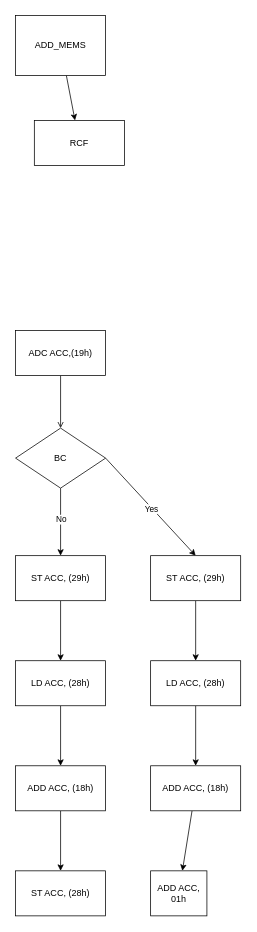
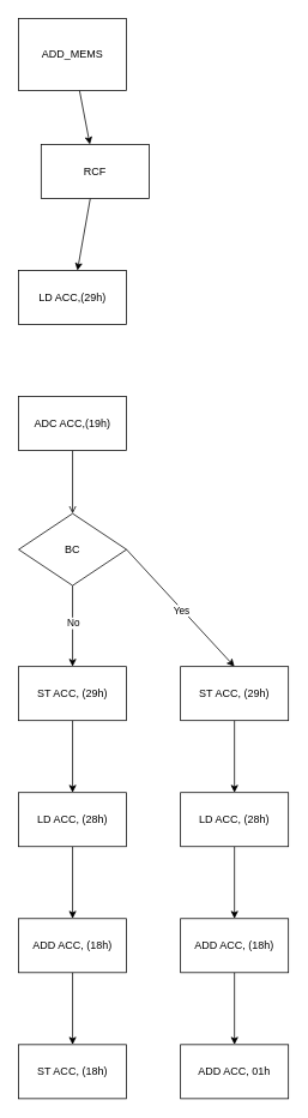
  <mxCell id="0" />
  <mxCell id="1" parent="0" />
  <mxCell id="2" value="" style="edgeStyle=none;html=1;" edge="1" parent="1" source="3" target="5"><mxGeometry relative="1" as="geometry" /></mxCell>
  <mxCell id="3" value="ADD_MEMS" style="rounded=0;whiteSpace=wrap;html=1;" vertex="1" parent="1"><mxGeometry x="20" y="20" width="120" height="80" as="geometry" /></mxCell>
+ <mxCell id="4" value="" style="edgeStyle=none;html=1;" edge="1" parent="1" source="5" target="6"><mxGeometry relative="1" as="geometry" /></mxCell>
  <mxCell id="5" value="RCF" style="rounded=0;whiteSpace=wrap;html=1;" vertex="1" parent="1"><mxGeometry x="45" y="160" width="120" height="60" as="geometry" /></mxCell>
+ <mxCell id="6" value="&lt;div&gt;LD ACC,(29h)&lt;/div&gt;" style="rounded=0;whiteSpace=wrap;html=1;" vertex="1" parent="1"><mxGeometry x="20" y="300" width="120" height="60" as="geometry" /></mxCell>
  <mxCell id="7" value="" style="edgeStyle=none;html=1;endArrow=open;" edge="1" parent="1" source="8" target="13"><mxGeometry relative="1" as="geometry" /></mxCell>
  <mxCell id="8" value="&lt;div&gt;ADC ACC,(19h)&lt;/div&gt;" style="rounded=0;whiteSpace=wrap;html=1;" vertex="1" parent="1"><mxGeometry x="20" y="440" width="120" height="60" as="geometry" /></mxCell>
  <mxCell id="9" value="" style="edgeStyle=none;html=1;" edge="1" parent="1" source="13" target="15"><mxGeometry relative="1" as="geometry" /></mxCell>
  <mxCell id="10" value="No" style="edgeLabel;html=1;align=center;verticalAlign=middle;resizable=0;points=[];" vertex="1" connectable="0" parent="9"><mxGeometry x="-0.089" relative="1" as="geometry"><mxPoint as="offset" /></mxGeometry></mxCell>
  <mxCell id="11" style="edgeStyle=none;html=1;exitX=1;exitY=0.5;exitDx=0;exitDy=0;entryX=0.5;entryY=0;entryDx=0;entryDy=0;" edge="1" parent="1" source="13" target="22"><mxGeometry relative="1" as="geometry" /></mxCell>
  <mxCell id="12" value="Yes" style="edgeLabel;html=1;align=center;verticalAlign=middle;resizable=0;points=[];" vertex="1" connectable="0" parent="11"><mxGeometry x="0.033" y="-1" relative="1" as="geometry"><mxPoint as="offset" /></mxGeometry></mxCell>
  <mxCell id="13" value="BC" style="rhombus;whiteSpace=wrap;html=1;rounded=0;" vertex="1" parent="1"><mxGeometry x="20" y="570" width="120" height="80" as="geometry" /></mxCell>
  <mxCell id="14" value="" style="edgeStyle=none;html=1;" edge="1" parent="1" source="15" target="17"><mxGeometry relative="1" as="geometry" /></mxCell>
  <mxCell id="15" value="ST ACC, (29h)" style="whiteSpace=wrap;html=1;rounded=0;" vertex="1" parent="1"><mxGeometry x="20" y="740" width="120" height="60" as="geometry" /></mxCell>
  <mxCell id="16" value="" style="edgeStyle=none;html=1;" edge="1" parent="1" source="17" target="19"><mxGeometry relative="1" as="geometry" /></mxCell>
  <mxCell id="17" value="LD ACC, (28h)" style="whiteSpace=wrap;html=1;rounded=0;" vertex="1" parent="1"><mxGeometry x="20" y="880" width="120" height="60" as="geometry" /></mxCell>
  <mxCell id="18" value="" style="edgeStyle=none;html=1;" edge="1" parent="1" source="19" target="20"><mxGeometry relative="1" as="geometry" /></mxCell>
  <mxCell id="19" value="ADD ACC, (18h)" style="whiteSpace=wrap;html=1;rounded=0;" vertex="1" parent="1"><mxGeometry x="20" y="1020" width="120" height="60" as="geometry" /></mxCell>
- <mxCell id="20" value="ST ACC, (28h)" style="whiteSpace=wrap;html=1;rounded=0;" vertex="1" parent="1"><mxGeometry x="20" y="1160" width="120" height="60" as="geometry" /></mxCell>
+ <mxCell id="20" value="ST ACC, (18h)" style="whiteSpace=wrap;html=1;rounded=0;" vertex="1" parent="1"><mxGeometry x="20" y="1160" width="120" height="60" as="geometry" /></mxCell>
  <mxCell id="21" value="" style="edgeStyle=none;html=1;" edge="1" parent="1" source="22" target="24"><mxGeometry relative="1" as="geometry" /></mxCell>
  <mxCell id="22" value="ST ACC, (29h)" style="whiteSpace=wrap;html=1;rounded=0;" vertex="1" parent="1"><mxGeometry x="200" y="740" width="120" height="60" as="geometry" /></mxCell>
  <mxCell id="23" value="" style="edgeStyle=none;html=1;" edge="1" parent="1" source="24" target="26"><mxGeometry relative="1" as="geometry" /></mxCell>
  <mxCell id="24" value="LD ACC, (28h)" style="whiteSpace=wrap;html=1;rounded=0;" vertex="1" parent="1"><mxGeometry x="200" y="880" width="120" height="60" as="geometry" /></mxCell>
  <mxCell id="25" value="" style="edgeStyle=none;html=1;" edge="1" parent="1" source="26" target="27"><mxGeometry relative="1" as="geometry" /></mxCell>
  <mxCell id="26" value="ADD ACC, (18h)" style="whiteSpace=wrap;html=1;rounded=0;" vertex="1" parent="1"><mxGeometry x="200" y="1020" width="120" height="60" as="geometry" /></mxCell>
- <mxCell id="27" value="ADD ACC, 01h" style="whiteSpace=wrap;html=1;rounded=0;" vertex="1" parent="1"><mxGeometry x="200" y="1160" width="75" height="60" as="geometry" /></mxCell>
+ <mxCell id="27" value="ADD ACC, 01h" style="whiteSpace=wrap;html=1;rounded=0;" vertex="1" parent="1"><mxGeometry x="200" y="1160" width="120" height="60" as="geometry" /></mxCell>
